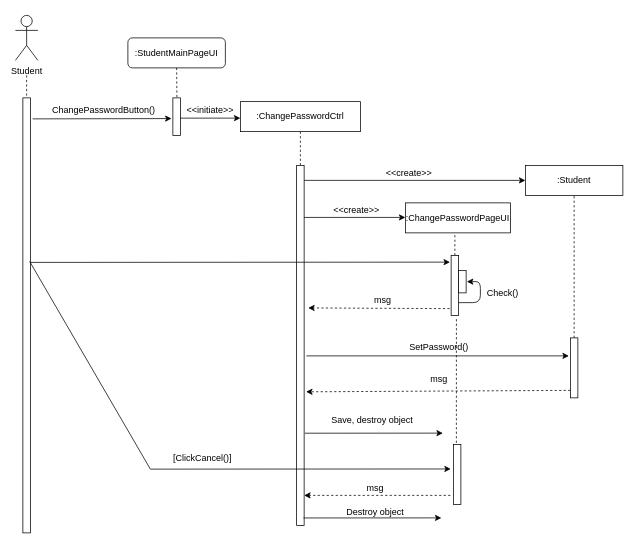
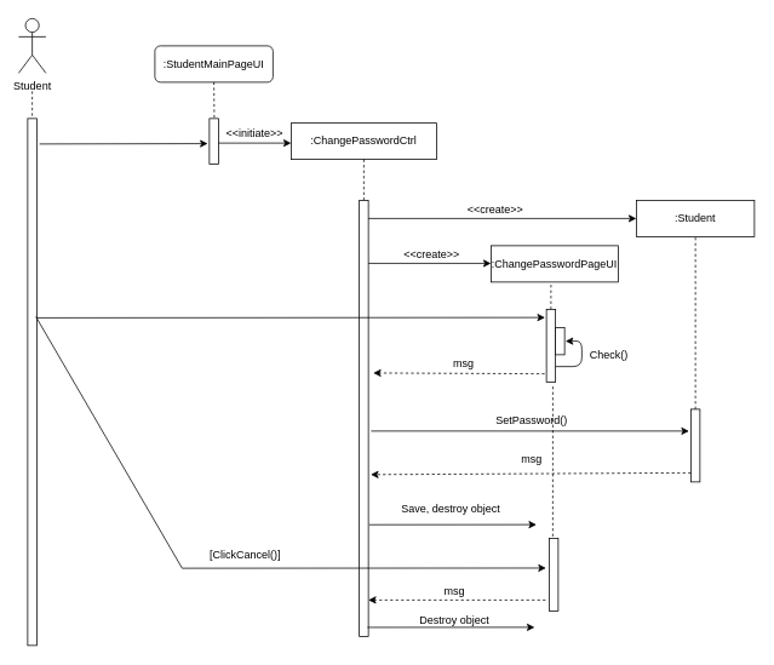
  <mxCell id="0" />
  <mxCell id="1" parent="0" />
  <mxCell id="2" value="Student" style="shape=umlActor;verticalLabelPosition=bottom;labelBackgroundColor=#ffffff;verticalAlign=top;html=1;outlineConnect=0;" parent="1" vertex="1"><mxGeometry x="20" y="20" width="30" height="60" as="geometry" /></mxCell>
  <mxCell id="3" value="" style="endArrow=none;dashed=1;html=1;" parent="1" edge="1"><mxGeometry width="50" height="50" relative="1" as="geometry"><mxPoint x="35" y="100" as="sourcePoint" /><mxPoint x="35" y="130" as="targetPoint" /></mxGeometry></mxCell>
  <mxCell id="4" value="" style="html=1;points=[];perimeter=orthogonalPerimeter;" parent="1" vertex="1"><mxGeometry x="30" y="130" width="10" height="580" as="geometry" /></mxCell>
  <mxCell id="5" value=":StudentMainPageUI" style="whiteSpace=wrap;html=1;rounded=1;" parent="1" vertex="1"><mxGeometry x="170" y="50" width="130" height="40" as="geometry" /></mxCell>
  <mxCell id="6" value="" style="html=1;points=[];perimeter=orthogonalPerimeter;" parent="1" vertex="1"><mxGeometry x="230" y="130" width="10" height="50" as="geometry" /></mxCell>
  <mxCell id="7" value="" style="endArrow=none;dashed=1;html=1;exitX=0.5;exitY=1;exitDx=0;exitDy=0;entryX=0.54;entryY=-0.008;entryDx=0;entryDy=0;entryPerimeter=0;" parent="1" source="5" target="6" edge="1"><mxGeometry width="50" height="50" relative="1" as="geometry"><mxPoint x="280" y="320" as="sourcePoint" /><mxPoint x="330" y="270" as="targetPoint" /></mxGeometry></mxCell>
  <mxCell id="8" value="" style="endArrow=classic;html=1;entryX=-0.18;entryY=0.552;entryDx=0;entryDy=0;entryPerimeter=0;" parent="1" target="6" edge="1"><mxGeometry width="50" height="50" relative="1" as="geometry"><mxPoint x="43" y="158" as="sourcePoint" /><mxPoint x="270" y="190" as="targetPoint" /></mxGeometry></mxCell>
- <mxCell id="9" value="ChangePasswordButton()" style="text;html=1;strokeColor=none;fillColor=none;align=center;verticalAlign=middle;whiteSpace=wrap;rounded=0;" parent="1" vertex="1"><mxGeometry x="63" y="137" width="150" height="20" as="geometry" /></mxCell>
  <mxCell id="10" value="" style="endArrow=classic;html=1;" parent="1" edge="1"><mxGeometry width="50" height="50" relative="1" as="geometry"><mxPoint x="240" y="157" as="sourcePoint" /><mxPoint x="320" y="157" as="targetPoint" /></mxGeometry></mxCell>
  <mxCell id="11" value="&amp;lt;&amp;lt;initiate&amp;gt;&amp;gt;" style="text;html=1;strokeColor=none;fillColor=none;align=center;verticalAlign=middle;whiteSpace=wrap;rounded=0;" parent="1" vertex="1"><mxGeometry x="240" y="137" width="80" height="20" as="geometry" /></mxCell>
  <mxCell id="12" value=":ChangePasswordCtrl" style="rounded=0;whiteSpace=wrap;html=1;" parent="1" vertex="1"><mxGeometry x="320" y="135" width="160" height="40" as="geometry" /></mxCell>
  <mxCell id="13" value="" style="endArrow=none;dashed=1;html=1;entryX=0.5;entryY=1;entryDx=0;entryDy=0;" parent="1" target="12" edge="1"><mxGeometry width="50" height="50" relative="1" as="geometry"><mxPoint x="400" y="220" as="sourcePoint" /><mxPoint x="400" y="200" as="targetPoint" /></mxGeometry></mxCell>
  <mxCell id="14" value="" style="html=1;points=[];perimeter=orthogonalPerimeter;" parent="1" vertex="1"><mxGeometry x="395" y="220" width="10" height="480" as="geometry" /></mxCell>
  <mxCell id="15" value="&amp;lt;&amp;lt;create&amp;gt;&amp;gt;" style="text;html=1;strokeColor=none;fillColor=none;align=center;verticalAlign=middle;whiteSpace=wrap;rounded=0;" parent="1" vertex="1"><mxGeometry x="430" y="270" width="90" height="20" as="geometry" /></mxCell>
  <mxCell id="16" value="" style="endArrow=classic;html=1;" parent="1" edge="1"><mxGeometry width="50" height="50" relative="1" as="geometry"><mxPoint x="405" y="289.41" as="sourcePoint" /><mxPoint x="540" y="289.41" as="targetPoint" /></mxGeometry></mxCell>
  <mxCell id="17" value=":ChangePasswordPageUI" style="rounded=0;whiteSpace=wrap;html=1;" parent="1" vertex="1"><mxGeometry x="540" y="270" width="140" height="40" as="geometry" /></mxCell>
  <mxCell id="18" value="" style="endArrow=none;dashed=1;html=1;entryX=0.5;entryY=1;entryDx=0;entryDy=0;" parent="1" edge="1"><mxGeometry width="50" height="50" relative="1" as="geometry"><mxPoint x="606" y="340" as="sourcePoint" /><mxPoint x="606" y="310" as="targetPoint" /></mxGeometry></mxCell>
  <mxCell id="19" value="" style="html=1;points=[];perimeter=orthogonalPerimeter;" parent="1" vertex="1"><mxGeometry x="601" y="340" width="10" height="80" as="geometry" /></mxCell>
  <mxCell id="20" value="" style="html=1;points=[];perimeter=orthogonalPerimeter;" parent="1" vertex="1"><mxGeometry x="611" y="360" width="10" height="30" as="geometry" /></mxCell>
  <mxCell id="21" value="" style="endArrow=classic;html=1;exitX=1.053;exitY=0.501;exitDx=0;exitDy=0;exitPerimeter=0;" parent="1" edge="1"><mxGeometry width="50" height="50" relative="1" as="geometry"><mxPoint x="40" y="349.39" as="sourcePoint" /><mxPoint x="599.47" y="349" as="targetPoint" /></mxGeometry></mxCell>
  <mxCell id="22" value="Check()" style="text;html=1;strokeColor=none;fillColor=none;align=center;verticalAlign=middle;whiteSpace=wrap;rounded=0;" parent="1" vertex="1"><mxGeometry x="650" y="380" width="40" height="20" as="geometry" /></mxCell>
  <mxCell id="23" value="" style="endArrow=classic;html=1;" parent="1" edge="1"><mxGeometry width="50" height="50" relative="1" as="geometry"><mxPoint x="405" y="240" as="sourcePoint" /><mxPoint x="700" y="240" as="targetPoint" /></mxGeometry></mxCell>
  <mxCell id="24" value="&amp;lt;&amp;lt;create&amp;gt;&amp;gt;" style="text;html=1;strokeColor=none;fillColor=none;align=center;verticalAlign=middle;whiteSpace=wrap;rounded=0;" parent="1" vertex="1"><mxGeometry x="500" y="220" width="90" height="20" as="geometry" /></mxCell>
  <mxCell id="25" value=":Student" style="rounded=0;whiteSpace=wrap;html=1;" parent="1" vertex="1"><mxGeometry x="700" y="220" width="130" height="40" as="geometry" /></mxCell>
  <mxCell id="26" value="" style="endArrow=none;dashed=1;html=1;entryX=0.5;entryY=1;entryDx=0;entryDy=0;" parent="1" target="25" edge="1"><mxGeometry width="50" height="50" relative="1" as="geometry"><mxPoint x="765" y="450" as="sourcePoint" /><mxPoint x="790" y="334" as="targetPoint" /></mxGeometry></mxCell>
  <mxCell id="27" value="" style="html=1;points=[];perimeter=orthogonalPerimeter;" parent="1" vertex="1"><mxGeometry x="760" y="450" width="10" height="80" as="geometry" /></mxCell>
  <mxCell id="28" value="" style="endArrow=classic;html=1;" parent="1" edge="1"><mxGeometry width="50" height="50" relative="1" as="geometry"><mxPoint x="408" y="474" as="sourcePoint" /><mxPoint x="758" y="474" as="targetPoint" /></mxGeometry></mxCell>
  <mxCell id="29" value="" style="endArrow=classic;html=1;exitX=0;exitY=0.875;exitDx=0;exitDy=0;exitPerimeter=0;entryX=1.259;entryY=0.629;entryDx=0;entryDy=0;entryPerimeter=0;dashed=1;" parent="1" source="27" target="14" edge="1"><mxGeometry width="50" height="50" relative="1" as="geometry"><mxPoint x="570" y="460" as="sourcePoint" /><mxPoint x="620" y="410" as="targetPoint" /></mxGeometry></mxCell>
  <mxCell id="30" value="SetPassword()" style="text;html=1;strokeColor=none;fillColor=none;align=center;verticalAlign=middle;whiteSpace=wrap;rounded=0;" parent="1" vertex="1"><mxGeometry x="530" y="453" width="110" height="20" as="geometry" /></mxCell>
  <mxCell id="31" value="" style="endArrow=classic;html=1;dashed=1;entryX=1.543;entryY=0.396;entryDx=0;entryDy=0;entryPerimeter=0;" parent="1" target="14" edge="1"><mxGeometry width="50" height="50" relative="1" as="geometry"><mxPoint x="599" y="411" as="sourcePoint" /><mxPoint x="410.57" y="407.24" as="targetPoint" /></mxGeometry></mxCell>
  <mxCell id="32" value="msg" style="text;html=1;strokeColor=none;fillColor=none;align=center;verticalAlign=middle;whiteSpace=wrap;rounded=0;" parent="1" vertex="1"><mxGeometry x="490" y="390" width="40" height="20" as="geometry" /></mxCell>
  <mxCell id="33" value="msg" style="text;html=1;strokeColor=none;fillColor=none;align=center;verticalAlign=middle;whiteSpace=wrap;rounded=0;" parent="1" vertex="1"><mxGeometry x="480" y="495" width="210" height="20" as="geometry" /></mxCell>
  <mxCell id="34" value="" style="endArrow=classic;html=1;exitX=0.9;exitY=0.376;exitDx=0;exitDy=0;exitPerimeter=0;entryX=-0.347;entryY=0.36;entryDx=0;entryDy=0;entryPerimeter=0;rounded=0;" parent="1" source="4" edge="1"><mxGeometry width="50" height="50" relative="1" as="geometry"><mxPoint x="41.47" y="624.68" as="sourcePoint" /><mxPoint x="600.53" y="624.8" as="targetPoint" /><Array as="points"><mxPoint x="200" y="625" /></Array></mxGeometry></mxCell>
  <mxCell id="35" value="" style="endArrow=none;dashed=1;html=1;entryX=0.706;entryY=1.04;entryDx=0;entryDy=0;entryPerimeter=0;" parent="1" target="19" edge="1"><mxGeometry width="50" height="50" relative="1" as="geometry"><mxPoint x="608" y="590" as="sourcePoint" /><mxPoint x="590" y="544" as="targetPoint" /></mxGeometry></mxCell>
  <mxCell id="36" value="" style="html=1;points=[];perimeter=orthogonalPerimeter;" parent="1" vertex="1"><mxGeometry x="604" y="592" width="10" height="80" as="geometry" /></mxCell>
  <mxCell id="37" value="" style="endArrow=classic;html=1;dashed=1;" parent="1" target="14" edge="1"><mxGeometry width="50" height="50" relative="1" as="geometry"><mxPoint x="600" y="660" as="sourcePoint" /><mxPoint x="370" y="530" as="targetPoint" /></mxGeometry></mxCell>
  <mxCell id="38" value="[ClickCancel()]&amp;nbsp;" style="text;html=1;strokeColor=none;fillColor=none;align=center;verticalAlign=middle;whiteSpace=wrap;rounded=0;" parent="1" vertex="1"><mxGeometry x="213" y="600" width="117" height="20" as="geometry" /></mxCell>
  <mxCell id="39" value="msg" style="text;html=1;strokeColor=none;fillColor=none;align=center;verticalAlign=middle;whiteSpace=wrap;rounded=0;" parent="1" vertex="1"><mxGeometry x="480" y="640" width="40" height="20" as="geometry" /></mxCell>
  <mxCell id="40" value="" style="endArrow=classic;html=1;exitX=1;exitY=0.788;exitDx=0;exitDy=0;exitPerimeter=0;edgeStyle=orthogonalEdgeStyle;entryX=1.1;entryY=0.5;entryDx=0;entryDy=0;entryPerimeter=0;" parent="1" source="19" target="20" edge="1"><mxGeometry width="50" height="50" relative="1" as="geometry"><mxPoint x="640" y="450" as="sourcePoint" /><mxPoint x="690" y="420" as="targetPoint" /><Array as="points"><mxPoint x="640" y="403" /><mxPoint x="640" y="375" /></Array></mxGeometry></mxCell>
  <mxCell id="41" value="" style="endArrow=classic;html=1;exitX=1.1;exitY=0.744;exitDx=0;exitDy=0;exitPerimeter=0;" parent="1" source="14" edge="1"><mxGeometry width="50" height="50" relative="1" as="geometry"><mxPoint x="490" y="390" as="sourcePoint" /><mxPoint x="590" y="577" as="targetPoint" /></mxGeometry></mxCell>
  <mxCell id="42" value="Save, destroy object" style="text;html=1;strokeColor=none;fillColor=none;align=center;verticalAlign=middle;whiteSpace=wrap;rounded=0;" parent="1" vertex="1"><mxGeometry x="391" y="550" width="210" height="20" as="geometry" /></mxCell>
  <mxCell id="43" value="" style="endArrow=classic;html=1;exitX=1.1;exitY=0.744;exitDx=0;exitDy=0;exitPerimeter=0;" parent="1" edge="1"><mxGeometry width="50" height="50" relative="1" as="geometry"><mxPoint x="404" y="690.12" as="sourcePoint" /><mxPoint x="588" y="690" as="targetPoint" /></mxGeometry></mxCell>
  <mxCell id="44" value="Destroy object" style="text;html=1;strokeColor=none;fillColor=none;align=center;verticalAlign=middle;whiteSpace=wrap;rounded=0;" parent="1" vertex="1"><mxGeometry x="395" y="672" width="210" height="20" as="geometry" /></mxCell>
